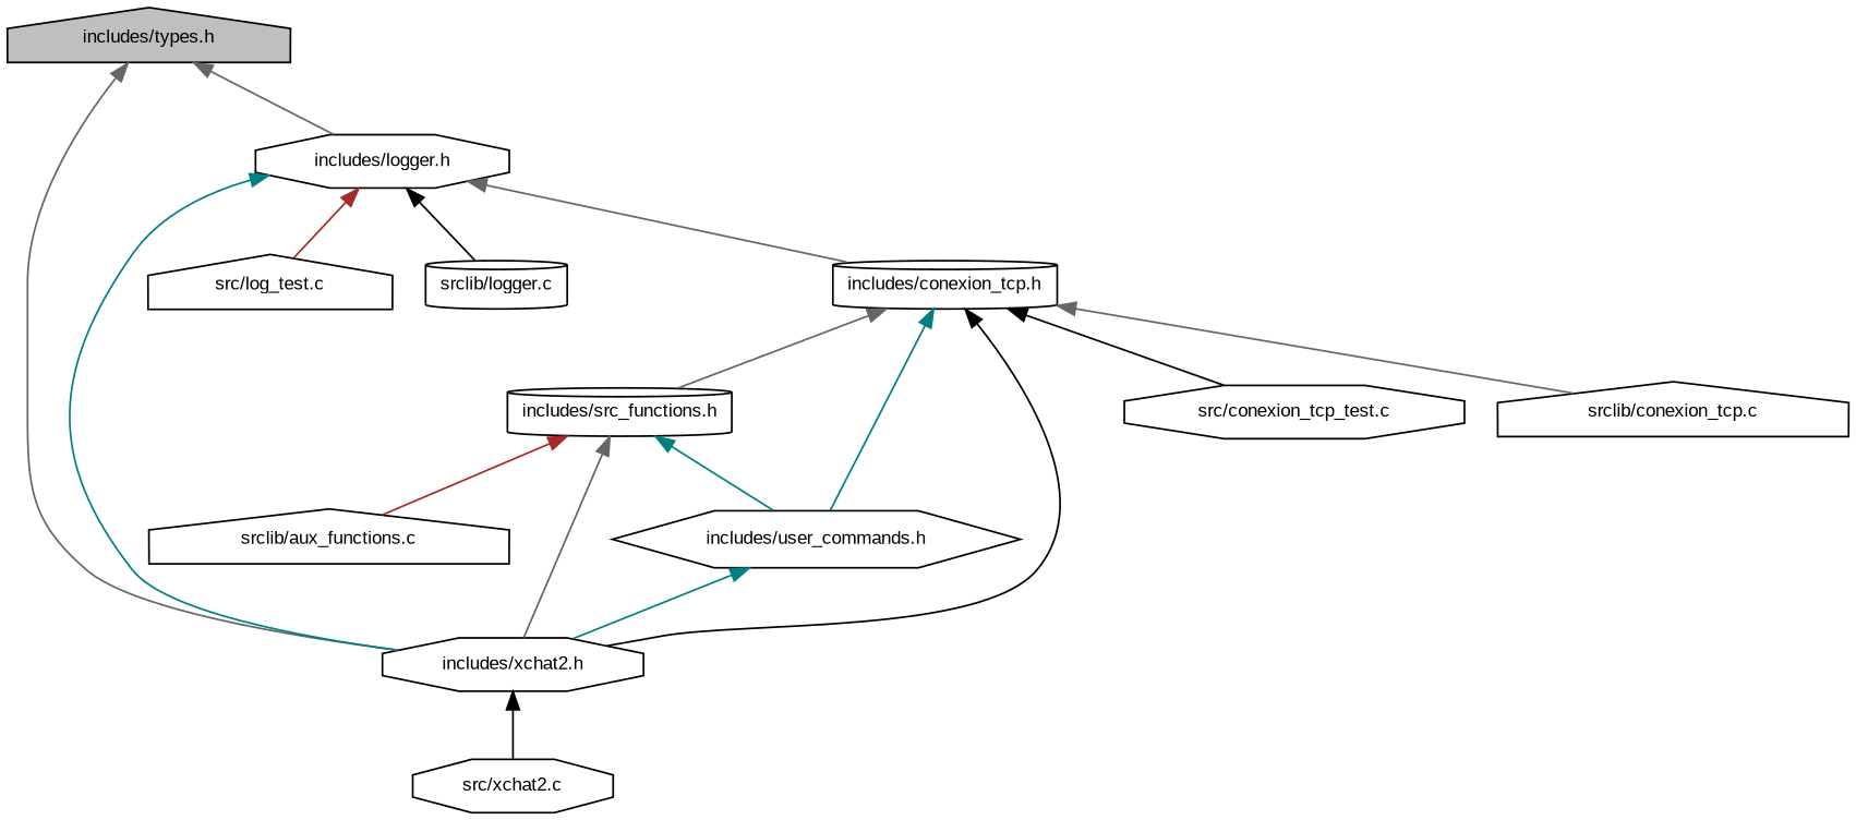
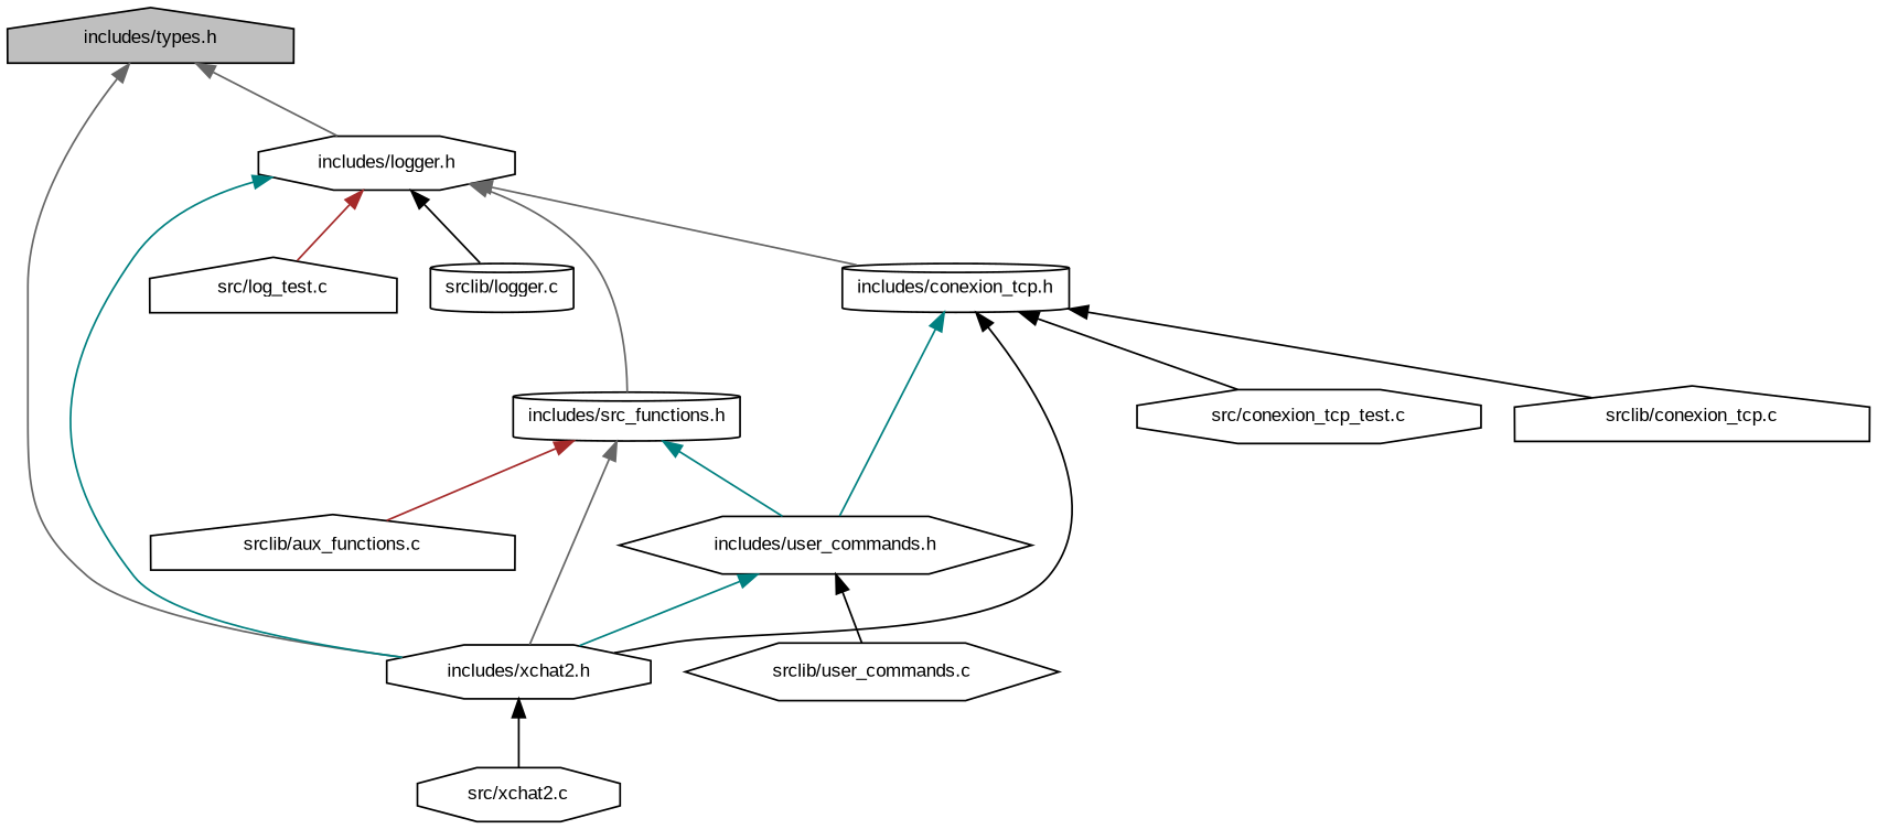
  digraph {
    fontname="Liberation Sans"
    node [color=black fillcolor=white fontname="Liberation Sans" fontsize=10 shape=house style=filled]
    edge [color=gray40 dir=back fontname="Liberation Sans" fontsize=10 labelfontname=Helvetica labelfontsize=10 style=solid]
    n1 [fillcolor=grey75 fontcolor=black height=0.2 label="includes/types.h" width=0.4]
    n2 [height=0.2 label="includes/xchat2.h" shape=octagon width=0.4]
    n3 [height=0.2 label="includes/logger.h" shape=octagon width=0.4]
    n4 [height=0.2 label="includes/conexion_tcp.h" shape=cylinder width=0.4]
    n5 [height=0.2 label="includes/src_functions.h" shape=cylinder width=0.4]
    n6 [height=0.2 label="includes/user_commands.h" shape=hexagon width=0.4]
    n7 [height=0.2 label="src/conexion_tcp_test.c" shape=octagon width=0.4]
    n8 [height=0.2 label="srclib/conexion_tcp.c" width=0.4]
    n9 [height=0.2 label="src/xchat2.c" shape=octagon width=0.4]
    n10 [height=0.2 label="src/log_test.c" width=0.4]
    n11 [height=0.2 label="srclib/logger.c" shape=cylinder width=0.4]
    n12 [height=0.2 label="srclib/aux_functions.c" width=0.4]
+   n13 [height=0.2 label="srclib/user_commands.c" shape=hexagon width=0.4]
    n1 -> n2
    n1 -> n3
    n2 -> n9 [color=black]
    n3 -> n2 [color=teal]
    n3 -> n4
    n3 -> n10 [color=brown]
    n3 -> n11 [color=black]
    n4 -> n2 [color=black]
-   n4 -> n5
+   n3 -> n5
    n4 -> n6 [color=teal]
    n4 -> n7 [color=black]
-   n4 -> n8
+   n4 -> n8 [color=black]
    n5 -> n2
    n5 -> n6 [color=teal]
    n5 -> n12 [color=brown]
    n6 -> n2 [color=teal]
+   n6 -> n13 [color=black]
  }
